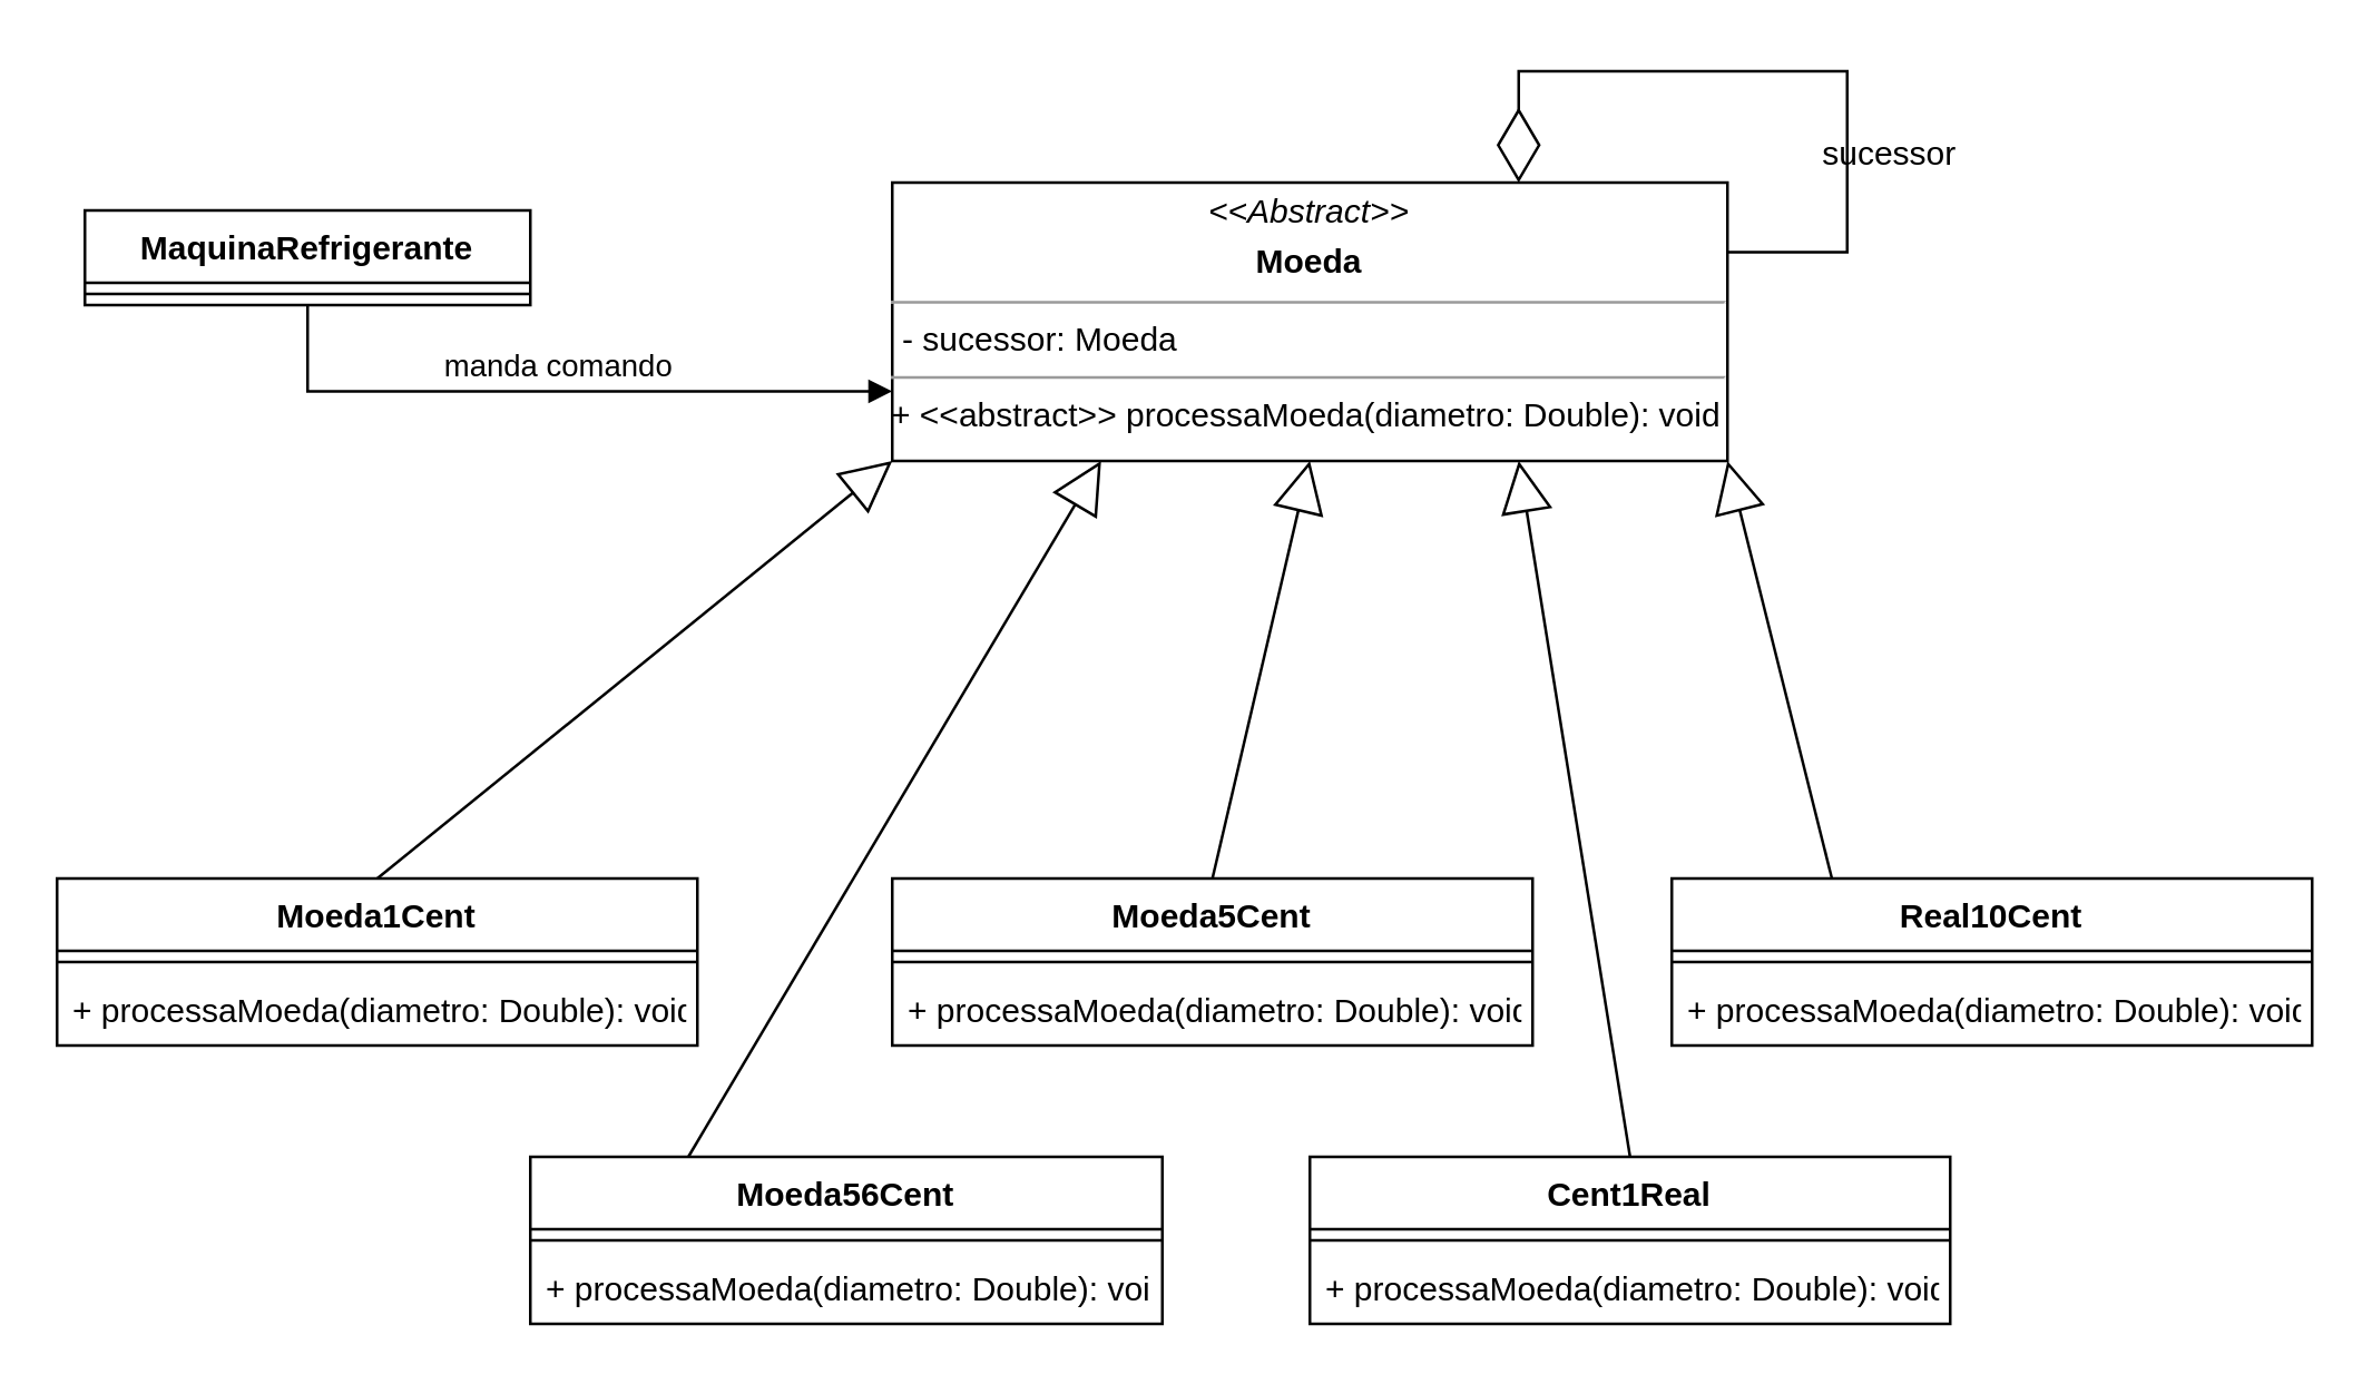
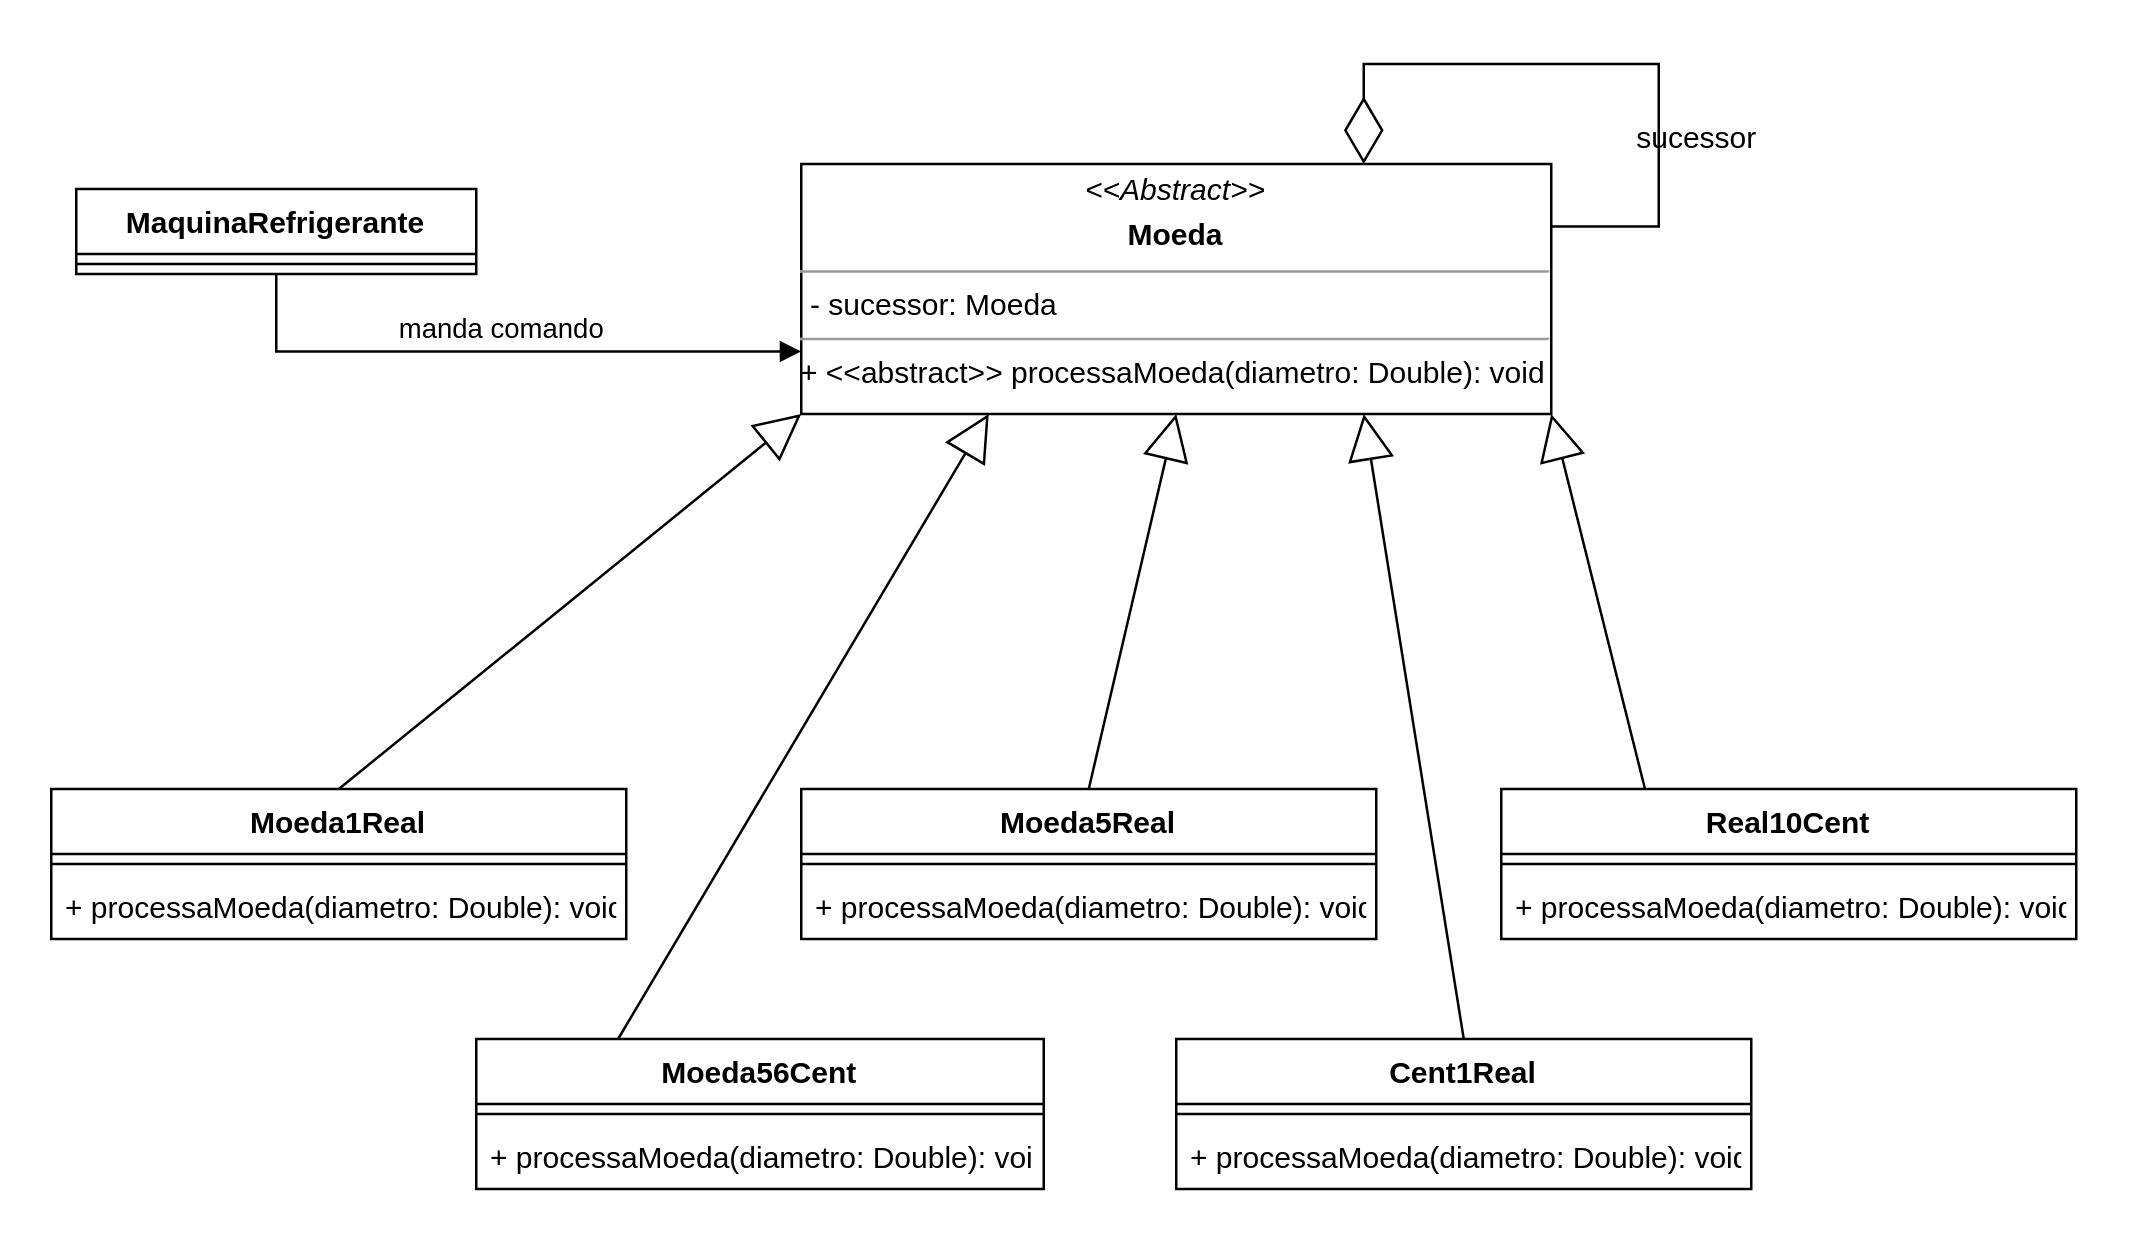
  <mxCell id="0" />
  <mxCell id="1" parent="0" />
- <mxCell id="2" value="Moeda5Cent" style="swimlane;fontStyle=1;align=center;verticalAlign=top;childLayout=stackLayout;horizontal=1;startSize=26;horizontalStack=0;resizeParent=1;resizeParentMax=0;resizeLast=0;collapsible=1;marginBottom=0;" vertex="1" parent="1"><mxGeometry x="320" y="310" width="230" height="60" as="geometry" /></mxCell>
+ <mxCell id="2" value="Moeda5Real" style="swimlane;fontStyle=1;align=center;verticalAlign=top;childLayout=stackLayout;horizontal=1;startSize=26;horizontalStack=0;resizeParent=1;resizeParentMax=0;resizeLast=0;collapsible=1;marginBottom=0;" vertex="1" parent="1"><mxGeometry x="320" y="310" width="230" height="60" as="geometry" /></mxCell>
  <mxCell id="3" value="" style="line;strokeWidth=1;fillColor=none;align=left;verticalAlign=middle;spacingTop=-1;spacingLeft=3;spacingRight=3;rotatable=0;labelPosition=right;points=[];portConstraint=eastwest;" vertex="1" parent="2"><mxGeometry y="26" width="230" height="8" as="geometry" /></mxCell>
  <mxCell id="4" value="+ processaMoeda(diametro: Double): void&#10;&#10;&#10;&#10;&#10;" style="text;strokeColor=none;fillColor=none;align=left;verticalAlign=top;spacingLeft=4;spacingRight=4;overflow=hidden;rotatable=0;points=[[0,0.5],[1,0.5]];portConstraint=eastwest;" vertex="1" parent="2"><mxGeometry y="34" width="230" height="26" as="geometry" /></mxCell>
  <mxCell id="5" value="MaquinaRefrigerante" style="swimlane;fontStyle=1;align=center;verticalAlign=top;childLayout=stackLayout;horizontal=1;startSize=26;horizontalStack=0;resizeParent=1;resizeParentMax=0;resizeLast=0;collapsible=1;marginBottom=0;" vertex="1" parent="1"><mxGeometry x="30" y="70" width="160" height="34" as="geometry" /></mxCell>
  <mxCell id="6" value="" style="line;strokeWidth=1;fillColor=none;align=left;verticalAlign=middle;spacingTop=-1;spacingLeft=3;spacingRight=3;rotatable=0;labelPosition=right;points=[];portConstraint=eastwest;" vertex="1" parent="5"><mxGeometry y="26" width="160" height="8" as="geometry" /></mxCell>
  <mxCell id="7" value="Real10Cent" style="swimlane;fontStyle=1;align=center;verticalAlign=top;childLayout=stackLayout;horizontal=1;startSize=26;horizontalStack=0;resizeParent=1;resizeParentMax=0;resizeLast=0;collapsible=1;marginBottom=0;" vertex="1" parent="1"><mxGeometry x="600" y="310" width="230" height="60" as="geometry" /></mxCell>
  <mxCell id="8" value="" style="line;strokeWidth=1;fillColor=none;align=left;verticalAlign=middle;spacingTop=-1;spacingLeft=3;spacingRight=3;rotatable=0;labelPosition=right;points=[];portConstraint=eastwest;" vertex="1" parent="7"><mxGeometry y="26" width="230" height="8" as="geometry" /></mxCell>
  <mxCell id="9" value="+ processaMoeda(diametro: Double): void&#10;&#10;&#10;&#10;&#10;" style="text;strokeColor=none;fillColor=none;align=left;verticalAlign=top;spacingLeft=4;spacingRight=4;overflow=hidden;rotatable=0;points=[[0,0.5],[1,0.5]];portConstraint=eastwest;" vertex="1" parent="7"><mxGeometry y="34" width="230" height="26" as="geometry" /></mxCell>
- <mxCell id="10" value="Moeda1Cent" style="swimlane;fontStyle=1;align=center;verticalAlign=top;childLayout=stackLayout;horizontal=1;startSize=26;horizontalStack=0;resizeParent=1;resizeParentMax=0;resizeLast=0;collapsible=1;marginBottom=0;" vertex="1" parent="1"><mxGeometry x="20" y="310" width="230" height="60" as="geometry" /></mxCell>
+ <mxCell id="10" value="Moeda1Real" style="swimlane;fontStyle=1;align=center;verticalAlign=top;childLayout=stackLayout;horizontal=1;startSize=26;horizontalStack=0;resizeParent=1;resizeParentMax=0;resizeLast=0;collapsible=1;marginBottom=0;" vertex="1" parent="1"><mxGeometry x="20" y="310" width="230" height="60" as="geometry" /></mxCell>
  <mxCell id="11" value="" style="line;strokeWidth=1;fillColor=none;align=left;verticalAlign=middle;spacingTop=-1;spacingLeft=3;spacingRight=3;rotatable=0;labelPosition=right;points=[];portConstraint=eastwest;" vertex="1" parent="10"><mxGeometry y="26" width="230" height="8" as="geometry" /></mxCell>
  <mxCell id="12" value="+ processaMoeda(diametro: Double): void&#10;&#10;&#10;" style="text;strokeColor=none;fillColor=none;align=left;verticalAlign=top;spacingLeft=4;spacingRight=4;overflow=hidden;rotatable=0;points=[[0,0.5],[1,0.5]];portConstraint=eastwest;" vertex="1" parent="10"><mxGeometry y="34" width="230" height="26" as="geometry" /></mxCell>
  <mxCell id="13" value="" style="endArrow=block;endSize=16;endFill=0;html=1;rounded=0;exitX=0.5;exitY=0;exitDx=0;exitDy=0;entryX=0;entryY=1;entryDx=0;entryDy=0;" edge="1" parent="1" source="10" target="17"><mxGeometry width="160" relative="1" as="geometry"><mxPoint x="-60" y="140" as="sourcePoint" /><mxPoint x="363" y="150" as="targetPoint" /></mxGeometry></mxCell>
  <mxCell id="14" value="" style="endArrow=block;endSize=16;endFill=0;html=1;rounded=0;exitX=0.5;exitY=0;exitDx=0;exitDy=0;entryX=0.5;entryY=1;entryDx=0;entryDy=0;" edge="1" parent="1" source="2" target="17"><mxGeometry width="160" relative="1" as="geometry"><mxPoint x="260" y="390" as="sourcePoint" /><mxPoint x="432" y="150" as="targetPoint" /></mxGeometry></mxCell>
  <mxCell id="15" value="" style="endArrow=block;endSize=16;endFill=0;html=1;rounded=0;exitX=0.25;exitY=0;exitDx=0;exitDy=0;entryX=1;entryY=1;entryDx=0;entryDy=0;" edge="1" parent="1" source="7" target="17"><mxGeometry width="160" relative="1" as="geometry"><mxPoint x="270" y="400" as="sourcePoint" /><mxPoint x="501" y="150" as="targetPoint" /></mxGeometry></mxCell>
  <mxCell id="16" value="manda comando" style="html=1;verticalAlign=bottom;endArrow=block;rounded=0;entryX=0;entryY=0.75;entryDx=0;entryDy=0;exitX=0.5;exitY=1;exitDx=0;exitDy=0;" edge="1" parent="1" target="17" source="5"><mxGeometry width="80" relative="1" as="geometry"><mxPoint x="90" y="130" as="sourcePoint" /><mxPoint x="294" y="130" as="targetPoint" /><Array as="points"><mxPoint x="110" y="135" /></Array></mxGeometry></mxCell>
  <mxCell id="17" value="&lt;p style=&quot;margin: 0px ; margin-top: 4px ; text-align: center&quot;&gt;&lt;i&gt;&amp;lt;&amp;lt;Abstract&amp;gt;&amp;gt;&lt;/i&gt;&lt;b&gt;&lt;br&gt;&lt;/b&gt;&lt;/p&gt;&lt;p style=&quot;margin: 0px ; margin-top: 4px ; text-align: center&quot;&gt;&lt;b&gt;Moeda&lt;/b&gt;&lt;br&gt;&lt;b&gt;&lt;/b&gt;&lt;/p&gt;&lt;hr size=&quot;1&quot;&gt;&lt;p style=&quot;margin: 0px ; margin-left: 4px&quot;&gt;- sucessor: Moeda&lt;br&gt;&lt;/p&gt;&lt;hr size=&quot;1&quot;&gt;+ &amp;lt;&amp;lt;abstract&amp;gt;&amp;gt; processaMoeda(diametro: Double): void&lt;br&gt;" style="verticalAlign=top;align=left;overflow=fill;fontSize=12;fontFamily=Helvetica;html=1;" vertex="1" parent="1"><mxGeometry x="320" y="60" width="300" height="100" as="geometry" /></mxCell>
  <mxCell id="18" value="Moeda56Cent" style="swimlane;fontStyle=1;align=center;verticalAlign=top;childLayout=stackLayout;horizontal=1;startSize=26;horizontalStack=0;resizeParent=1;resizeParentMax=0;resizeLast=0;collapsible=1;marginBottom=0;" vertex="1" parent="1"><mxGeometry x="190" y="410" width="227" height="60" as="geometry" /></mxCell>
  <mxCell id="19" value="" style="line;strokeWidth=1;fillColor=none;align=left;verticalAlign=middle;spacingTop=-1;spacingLeft=3;spacingRight=3;rotatable=0;labelPosition=right;points=[];portConstraint=eastwest;" vertex="1" parent="18"><mxGeometry y="26" width="227" height="8" as="geometry" /></mxCell>
  <mxCell id="20" value="+ processaMoeda(diametro: Double): void&#10;&#10;&#10;&#10;&#10;" style="text;strokeColor=none;fillColor=none;align=left;verticalAlign=top;spacingLeft=4;spacingRight=4;overflow=hidden;rotatable=0;points=[[0,0.5],[1,0.5]];portConstraint=eastwest;" vertex="1" parent="18"><mxGeometry y="34" width="227" height="26" as="geometry" /></mxCell>
  <mxCell id="21" value="Cent1Real" style="swimlane;fontStyle=1;align=center;verticalAlign=top;childLayout=stackLayout;horizontal=1;startSize=26;horizontalStack=0;resizeParent=1;resizeParentMax=0;resizeLast=0;collapsible=1;marginBottom=0;" vertex="1" parent="1"><mxGeometry x="470" y="410" width="230" height="60" as="geometry" /></mxCell>
  <mxCell id="22" value="" style="line;strokeWidth=1;fillColor=none;align=left;verticalAlign=middle;spacingTop=-1;spacingLeft=3;spacingRight=3;rotatable=0;labelPosition=right;points=[];portConstraint=eastwest;" vertex="1" parent="21"><mxGeometry y="26" width="230" height="8" as="geometry" /></mxCell>
  <mxCell id="23" value="+ processaMoeda(diametro: Double): void&#10;&#10;&#10;&#10;&#10;" style="text;strokeColor=none;fillColor=none;align=left;verticalAlign=top;spacingLeft=4;spacingRight=4;overflow=hidden;rotatable=0;points=[[0,0.5],[1,0.5]];portConstraint=eastwest;" vertex="1" parent="21"><mxGeometry y="34" width="230" height="26" as="geometry" /></mxCell>
  <mxCell id="24" value="" style="endArrow=block;endSize=16;endFill=0;html=1;rounded=0;exitX=0.25;exitY=0;exitDx=0;exitDy=0;entryX=0.25;entryY=1;entryDx=0;entryDy=0;" edge="1" parent="1" source="18" target="17"><mxGeometry width="160" relative="1" as="geometry"><mxPoint x="261" y="380" as="sourcePoint" /><mxPoint x="306" y="230" as="targetPoint" /></mxGeometry></mxCell>
  <mxCell id="25" value="" style="endArrow=block;endSize=16;endFill=0;html=1;rounded=0;exitX=0.5;exitY=0;exitDx=0;exitDy=0;entryX=0.75;entryY=1;entryDx=0;entryDy=0;" edge="1" parent="1" source="21" target="17"><mxGeometry width="160" relative="1" as="geometry"><mxPoint x="667.5" y="310" as="sourcePoint" /><mxPoint x="555" y="170" as="targetPoint" /></mxGeometry></mxCell>
  <mxCell id="26" value="" style="endArrow=diamondThin;endFill=0;endSize=24;html=1;rounded=0;entryX=0.75;entryY=0;entryDx=0;entryDy=0;exitX=1;exitY=0.25;exitDx=0;exitDy=0;" edge="1" parent="1" source="17" target="17"><mxGeometry width="160" relative="1" as="geometry"><mxPoint x="693" y="90" as="sourcePoint" /><mxPoint x="603" y="10" as="targetPoint" /><Array as="points"><mxPoint x="663" y="85" /><mxPoint x="663" y="20" /><mxPoint x="620" y="20" /><mxPoint x="545" y="20" /></Array></mxGeometry></mxCell>
  <mxCell id="27" value="sucessor" style="text;html=1;align=center;verticalAlign=middle;resizable=0;points=[];autosize=1;strokeColor=none;fillColor=none;" vertex="1" parent="1"><mxGeometry x="648" y="40" width="60" height="20" as="geometry" /></mxCell>
